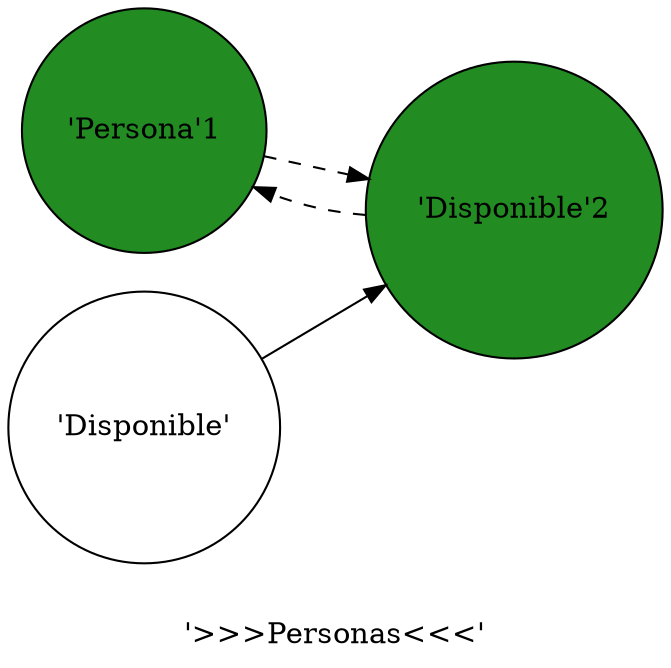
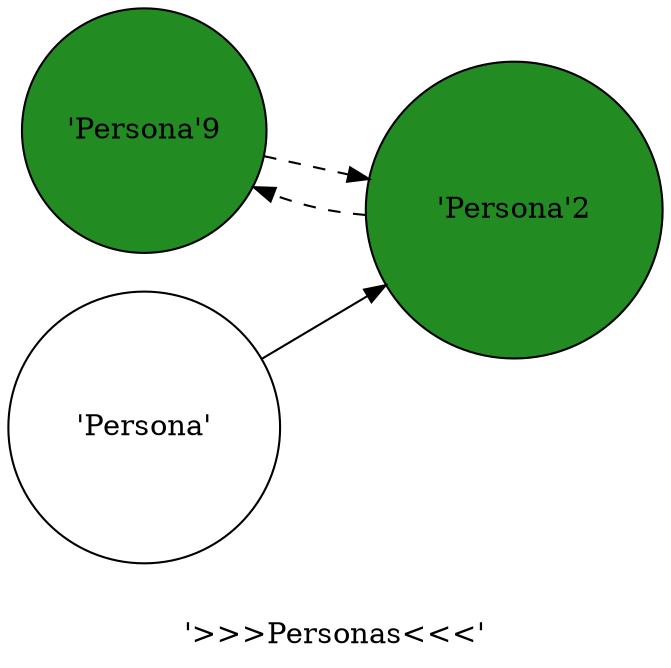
  digraph {
    label="'>>>Personas<<<'"
    rankdir=LR
    node [fillcolor=forestgreen shape=circle style=filled]
    edge [style=dashed]
-   "'Persona'1"
-   "'Persona'2" [label="'Disponible'2"]
-   "'Disponible'" [fillcolor=White]
+   "'Persona'1" [label="'Persona'9"]
+   "'Persona'2"
+   "'Disponible'" [fillcolor=White label="'Persona'"]
    "'Persona'1" -> "'Persona'2" [label=" "]
    "'Persona'2" -> "'Persona'1" [label=" "]
    "'Disponible'" -> "'Persona'2" [label=" " style=solid]
  }
